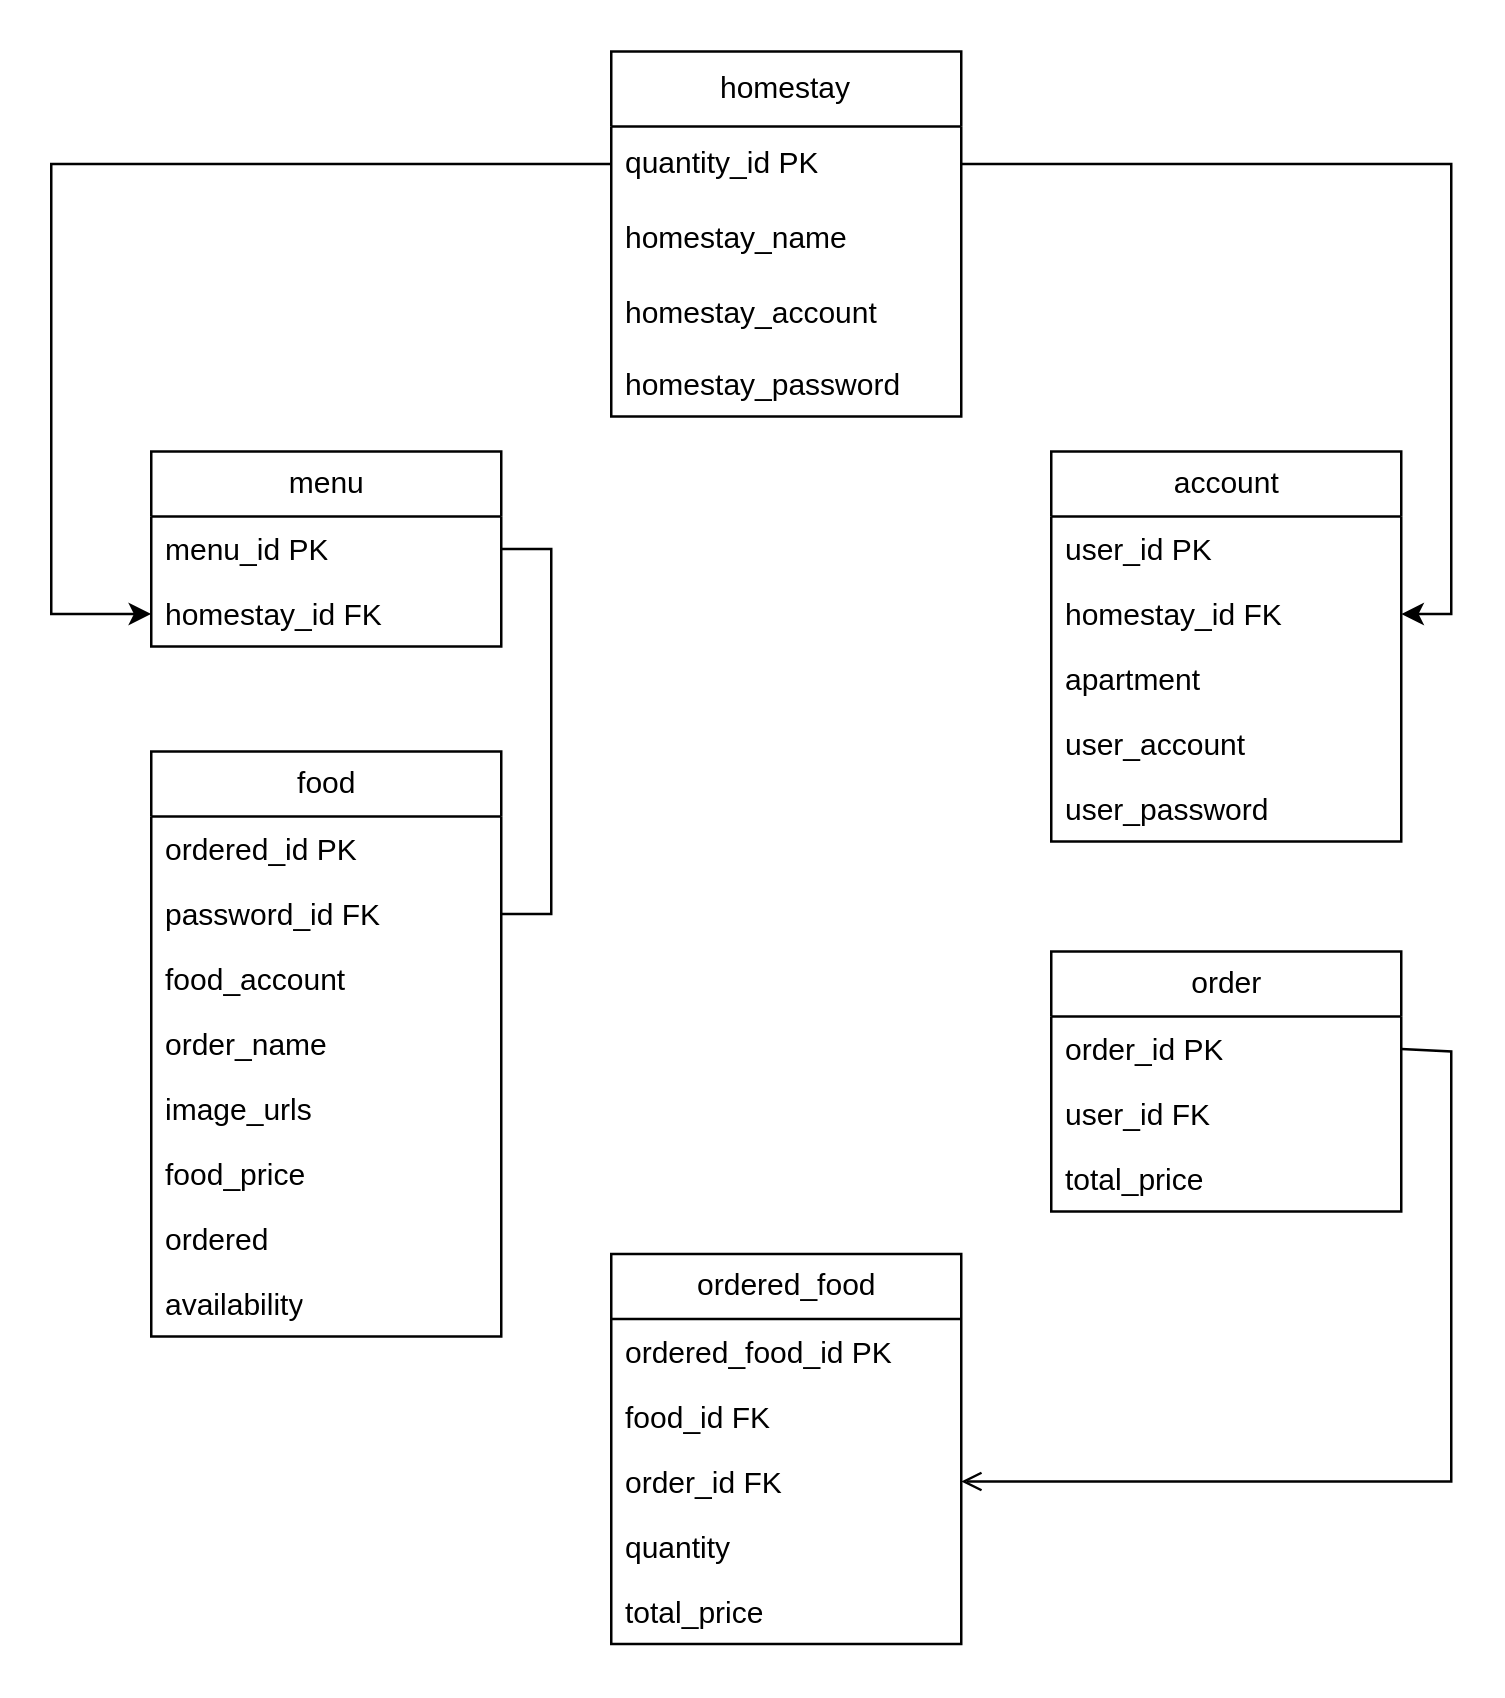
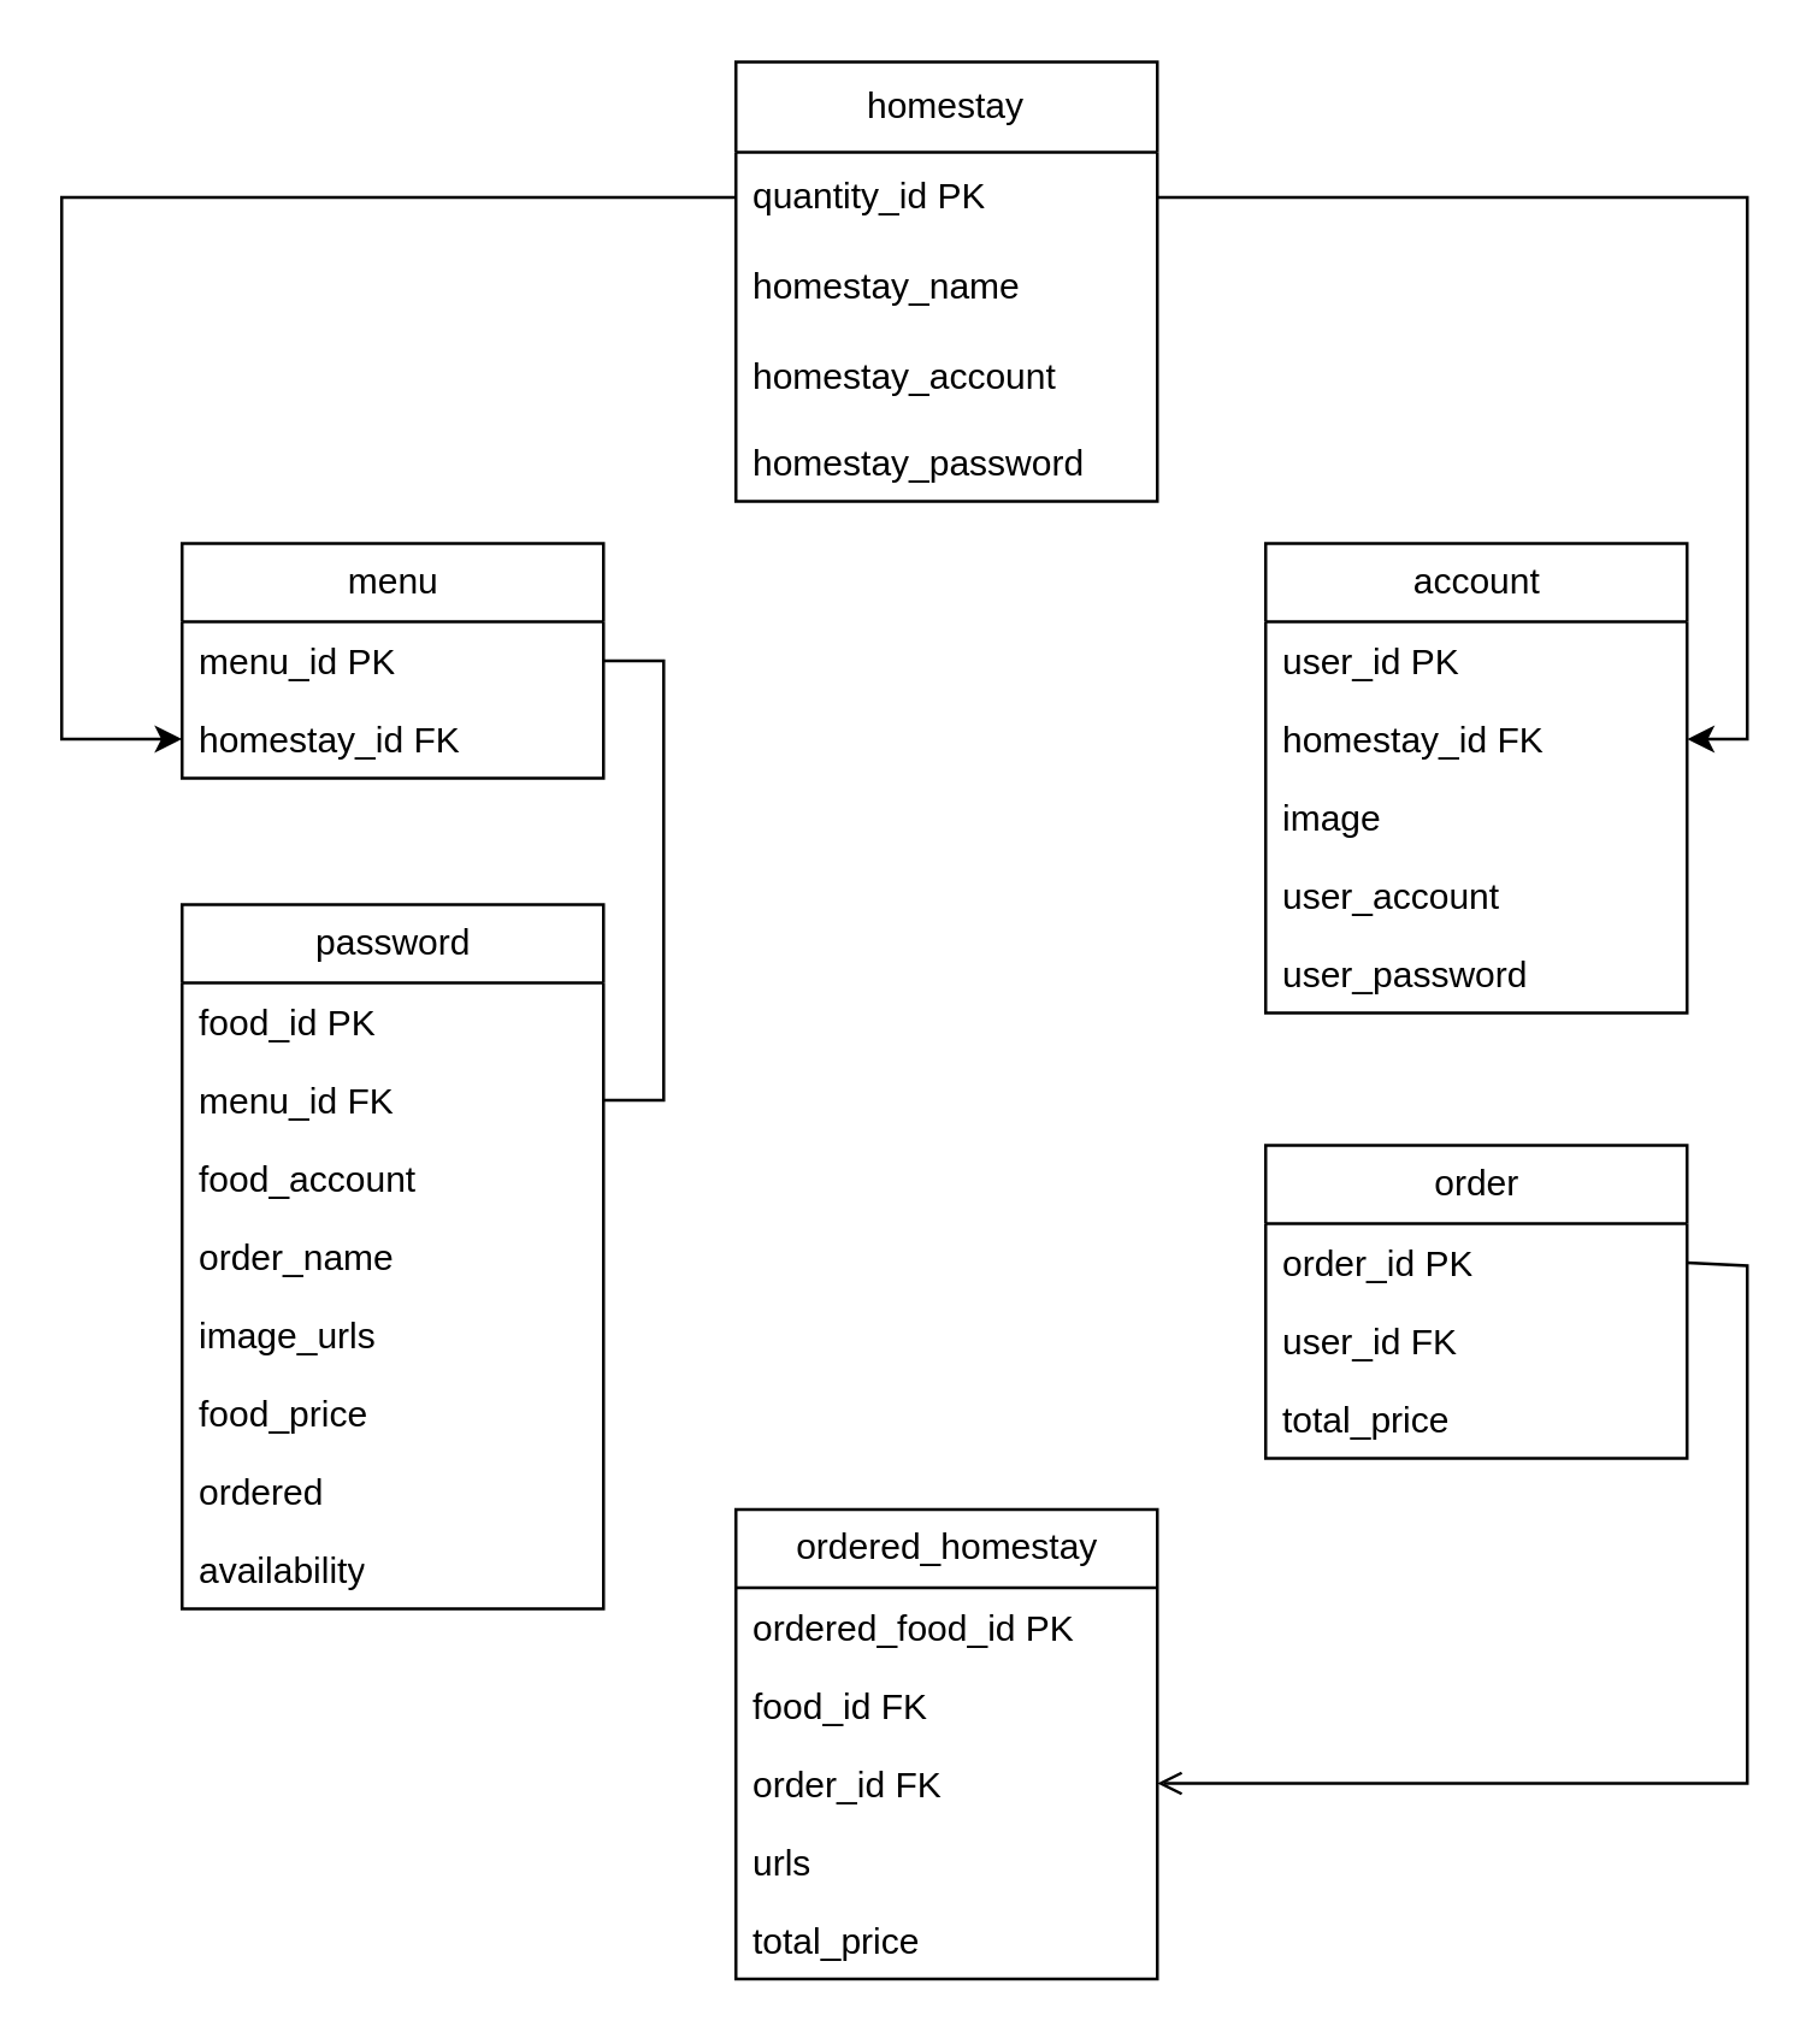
  <mxCell id="0" />
  <mxCell id="1" parent="0" />
  <mxCell id="2" value="homestay" style="swimlane;fontStyle=0;childLayout=stackLayout;horizontal=1;startSize=30;horizontalStack=0;resizeParent=1;resizeParentMax=0;resizeLast=0;collapsible=1;marginBottom=0;whiteSpace=wrap;html=1;" vertex="1" parent="1"><mxGeometry x="244" width="140" height="146" as="geometry" y="20" /></mxCell>
  <mxCell id="3" value="quantity_id PK" style="text;strokeColor=none;fillColor=none;align=left;verticalAlign=middle;spacingLeft=4;spacingRight=4;overflow=hidden;points=[[0,0.5],[1,0.5]];portConstraint=eastwest;rotatable=0;whiteSpace=wrap;html=1;" vertex="1" parent="2"><mxGeometry y="30" width="140" height="30" as="geometry" /></mxCell>
  <mxCell id="4" value="homestay_name" style="text;strokeColor=none;fillColor=none;align=left;verticalAlign=middle;spacingLeft=4;spacingRight=4;overflow=hidden;points=[[0,0.5],[1,0.5]];portConstraint=eastwest;rotatable=0;whiteSpace=wrap;html=1;" vertex="1" parent="2"><mxGeometry y="60" width="140" height="30" as="geometry" /></mxCell>
  <mxCell id="5" value="homestay_account" style="text;strokeColor=none;fillColor=none;align=left;verticalAlign=middle;spacingLeft=4;spacingRight=4;overflow=hidden;points=[[0,0.5],[1,0.5]];portConstraint=eastwest;rotatable=0;whiteSpace=wrap;html=1;" vertex="1" parent="2"><mxGeometry y="90" width="140" height="30" as="geometry" /></mxCell>
  <mxCell id="6" value="homestay_password" style="text;strokeColor=none;fillColor=none;align=left;verticalAlign=top;spacingLeft=4;spacingRight=4;overflow=hidden;rotatable=0;points=[[0,0.5],[1,0.5]];portConstraint=eastwest;whiteSpace=wrap;html=1;" vertex="1" parent="2"><mxGeometry y="120" width="140" height="26" as="geometry" /></mxCell>
  <mxCell id="7" value="account" style="swimlane;fontStyle=0;childLayout=stackLayout;horizontal=1;startSize=26;fillColor=none;horizontalStack=0;resizeParent=1;resizeParentMax=0;resizeLast=0;collapsible=1;marginBottom=0;html=1;" vertex="1" parent="1"><mxGeometry x="420" y="180" width="140" height="156" as="geometry" /></mxCell>
  <mxCell id="8" value="user_id PK" style="text;strokeColor=none;fillColor=none;align=left;verticalAlign=top;spacingLeft=4;spacingRight=4;overflow=hidden;rotatable=0;points=[[0,0.5],[1,0.5]];portConstraint=eastwest;whiteSpace=wrap;html=1;" vertex="1" parent="7"><mxGeometry y="26" width="140" height="26" as="geometry" /></mxCell>
  <mxCell id="9" value="homestay_id FK" style="text;strokeColor=none;fillColor=none;align=left;verticalAlign=top;spacingLeft=4;spacingRight=4;overflow=hidden;rotatable=0;points=[[0,0.5],[1,0.5]];portConstraint=eastwest;whiteSpace=wrap;html=1;" vertex="1" parent="7"><mxGeometry y="52" width="140" height="26" as="geometry" /></mxCell>
- <mxCell id="10" value="apartment" style="text;strokeColor=none;fillColor=none;align=left;verticalAlign=top;spacingLeft=4;spacingRight=4;overflow=hidden;rotatable=0;points=[[0,0.5],[1,0.5]];portConstraint=eastwest;whiteSpace=wrap;html=1;" vertex="1" parent="7"><mxGeometry y="78" width="140" height="26" as="geometry" /></mxCell>
+ <mxCell id="10" value="image" style="text;strokeColor=none;fillColor=none;align=left;verticalAlign=top;spacingLeft=4;spacingRight=4;overflow=hidden;rotatable=0;points=[[0,0.5],[1,0.5]];portConstraint=eastwest;whiteSpace=wrap;html=1;" vertex="1" parent="7"><mxGeometry y="78" width="140" height="26" as="geometry" /></mxCell>
  <mxCell id="11" value="user_account" style="text;strokeColor=none;fillColor=none;align=left;verticalAlign=top;spacingLeft=4;spacingRight=4;overflow=hidden;rotatable=0;points=[[0,0.5],[1,0.5]];portConstraint=eastwest;whiteSpace=wrap;html=1;" vertex="1" parent="7"><mxGeometry y="104" width="140" height="26" as="geometry" /></mxCell>
  <mxCell id="12" value="user_password" style="text;strokeColor=none;fillColor=none;align=left;verticalAlign=top;spacingLeft=4;spacingRight=4;overflow=hidden;rotatable=0;points=[[0,0.5],[1,0.5]];portConstraint=eastwest;whiteSpace=wrap;html=1;" vertex="1" parent="7"><mxGeometry y="130" width="140" height="26" as="geometry" /></mxCell>
  <mxCell id="13" value="menu" style="swimlane;fontStyle=0;childLayout=stackLayout;horizontal=1;startSize=26;fillColor=none;horizontalStack=0;resizeParent=1;resizeParentMax=0;resizeLast=0;collapsible=1;marginBottom=0;html=1;" vertex="1" parent="1"><mxGeometry x="60" y="180" width="140" height="78" as="geometry" /></mxCell>
  <mxCell id="14" value="menu_id PK" style="text;strokeColor=none;fillColor=none;align=left;verticalAlign=top;spacingLeft=4;spacingRight=4;overflow=hidden;rotatable=0;points=[[0,0.5],[1,0.5]];portConstraint=eastwest;whiteSpace=wrap;html=1;" vertex="1" parent="13"><mxGeometry y="26" width="140" height="26" as="geometry" /></mxCell>
  <mxCell id="15" value="homestay_id FK" style="text;strokeColor=none;fillColor=none;align=left;verticalAlign=top;spacingLeft=4;spacingRight=4;overflow=hidden;rotatable=0;points=[[0,0.5],[1,0.5]];portConstraint=eastwest;whiteSpace=wrap;html=1;" vertex="1" parent="13"><mxGeometry y="52" width="140" height="26" as="geometry" /></mxCell>
  <mxCell id="16" value="order" style="swimlane;fontStyle=0;childLayout=stackLayout;horizontal=1;startSize=26;fillColor=none;horizontalStack=0;resizeParent=1;resizeParentMax=0;resizeLast=0;collapsible=1;marginBottom=0;html=1;" vertex="1" parent="1"><mxGeometry x="420" y="380" width="140" height="104" as="geometry" /></mxCell>
  <mxCell id="17" value="order_id PK" style="text;strokeColor=none;fillColor=none;align=left;verticalAlign=top;spacingLeft=4;spacingRight=4;overflow=hidden;rotatable=0;points=[[0,0.5],[1,0.5]];portConstraint=eastwest;whiteSpace=wrap;html=1;" vertex="1" parent="16"><mxGeometry y="26" width="140" height="26" as="geometry" /></mxCell>
  <mxCell id="18" value="user_id FK" style="text;strokeColor=none;fillColor=none;align=left;verticalAlign=top;spacingLeft=4;spacingRight=4;overflow=hidden;rotatable=0;points=[[0,0.5],[1,0.5]];portConstraint=eastwest;whiteSpace=wrap;html=1;" vertex="1" parent="16"><mxGeometry y="52" width="140" height="26" as="geometry" /></mxCell>
  <mxCell id="19" value="total_price" style="text;strokeColor=none;fillColor=none;align=left;verticalAlign=top;spacingLeft=4;spacingRight=4;overflow=hidden;rotatable=0;points=[[0,0.5],[1,0.5]];portConstraint=eastwest;whiteSpace=wrap;html=1;" vertex="1" parent="16"><mxGeometry y="78" width="140" height="26" as="geometry" /></mxCell>
- <mxCell id="20" value="food" style="swimlane;fontStyle=0;childLayout=stackLayout;horizontal=1;startSize=26;fillColor=none;horizontalStack=0;resizeParent=1;resizeParentMax=0;resizeLast=0;collapsible=1;marginBottom=0;html=1;" vertex="1" parent="1"><mxGeometry x="60" y="300" width="140" height="234" as="geometry" /></mxCell>
- <mxCell id="21" value="ordered_id PK" style="text;strokeColor=none;fillColor=none;align=left;verticalAlign=top;spacingLeft=4;spacingRight=4;overflow=hidden;rotatable=0;points=[[0,0.5],[1,0.5]];portConstraint=eastwest;whiteSpace=wrap;html=1;" vertex="1" parent="20"><mxGeometry y="26" width="140" height="26" as="geometry" /></mxCell>
- <mxCell id="22" value="password_id FK" style="text;strokeColor=none;fillColor=none;align=left;verticalAlign=top;spacingLeft=4;spacingRight=4;overflow=hidden;rotatable=0;points=[[0,0.5],[1,0.5]];portConstraint=eastwest;whiteSpace=wrap;html=1;" vertex="1" parent="20"><mxGeometry y="52" width="140" height="26" as="geometry" /></mxCell>
+ <mxCell id="20" value="password" style="swimlane;fontStyle=0;childLayout=stackLayout;horizontal=1;startSize=26;fillColor=none;horizontalStack=0;resizeParent=1;resizeParentMax=0;resizeLast=0;collapsible=1;marginBottom=0;html=1;" vertex="1" parent="1"><mxGeometry x="60" y="300" width="140" height="234" as="geometry" /></mxCell>
+ <mxCell id="21" value="food_id PK" style="text;strokeColor=none;fillColor=none;align=left;verticalAlign=top;spacingLeft=4;spacingRight=4;overflow=hidden;rotatable=0;points=[[0,0.5],[1,0.5]];portConstraint=eastwest;whiteSpace=wrap;html=1;" vertex="1" parent="20"><mxGeometry y="26" width="140" height="26" as="geometry" /></mxCell>
+ <mxCell id="22" value="menu_id FK" style="text;strokeColor=none;fillColor=none;align=left;verticalAlign=top;spacingLeft=4;spacingRight=4;overflow=hidden;rotatable=0;points=[[0,0.5],[1,0.5]];portConstraint=eastwest;whiteSpace=wrap;html=1;" vertex="1" parent="20"><mxGeometry y="52" width="140" height="26" as="geometry" /></mxCell>
  <mxCell id="23" value="food_account" style="text;strokeColor=none;fillColor=none;align=left;verticalAlign=top;spacingLeft=4;spacingRight=4;overflow=hidden;rotatable=0;points=[[0,0.5],[1,0.5]];portConstraint=eastwest;whiteSpace=wrap;html=1;" vertex="1" parent="20"><mxGeometry y="78" width="140" height="26" as="geometry" /></mxCell>
  <mxCell id="24" value="order_name" style="text;strokeColor=none;fillColor=none;align=left;verticalAlign=top;spacingLeft=4;spacingRight=4;overflow=hidden;rotatable=0;points=[[0,0.5],[1,0.5]];portConstraint=eastwest;whiteSpace=wrap;html=1;" vertex="1" parent="20"><mxGeometry y="104" width="140" height="26" as="geometry" /></mxCell>
  <mxCell id="25" value="image_urls" style="text;strokeColor=none;fillColor=none;align=left;verticalAlign=top;spacingLeft=4;spacingRight=4;overflow=hidden;rotatable=0;points=[[0,0.5],[1,0.5]];portConstraint=eastwest;whiteSpace=wrap;html=1;" vertex="1" parent="20"><mxGeometry y="130" width="140" height="26" as="geometry" /></mxCell>
  <mxCell id="26" value="food_price" style="text;strokeColor=none;fillColor=none;align=left;verticalAlign=top;spacingLeft=4;spacingRight=4;overflow=hidden;rotatable=0;points=[[0,0.5],[1,0.5]];portConstraint=eastwest;whiteSpace=wrap;html=1;" vertex="1" parent="20"><mxGeometry y="156" width="140" height="26" as="geometry" /></mxCell>
  <mxCell id="27" value="ordered" style="text;strokeColor=none;fillColor=none;align=left;verticalAlign=top;spacingLeft=4;spacingRight=4;overflow=hidden;rotatable=0;points=[[0,0.5],[1,0.5]];portConstraint=eastwest;whiteSpace=wrap;html=1;" vertex="1" parent="20"><mxGeometry y="182" width="140" height="26" as="geometry" /></mxCell>
  <mxCell id="28" value="availability" style="text;strokeColor=none;fillColor=none;align=left;verticalAlign=top;spacingLeft=4;spacingRight=4;overflow=hidden;rotatable=0;points=[[0,0.5],[1,0.5]];portConstraint=eastwest;whiteSpace=wrap;html=1;" vertex="1" parent="20"><mxGeometry y="208" width="140" height="26" as="geometry" /></mxCell>
- <mxCell id="29" value="ordered_food" style="swimlane;fontStyle=0;childLayout=stackLayout;horizontal=1;startSize=26;fillColor=none;horizontalStack=0;resizeParent=1;resizeParentMax=0;resizeLast=0;collapsible=1;marginBottom=0;html=1;" vertex="1" parent="1"><mxGeometry x="244" y="501" width="140" height="156" as="geometry" /></mxCell>
+ <mxCell id="29" value="ordered_homestay" style="swimlane;fontStyle=0;childLayout=stackLayout;horizontal=1;startSize=26;fillColor=none;horizontalStack=0;resizeParent=1;resizeParentMax=0;resizeLast=0;collapsible=1;marginBottom=0;html=1;" vertex="1" parent="1"><mxGeometry x="244" y="501" width="140" height="156" as="geometry" /></mxCell>
  <mxCell id="30" value="ordered_food_id PK" style="text;strokeColor=none;fillColor=none;align=left;verticalAlign=top;spacingLeft=4;spacingRight=4;overflow=hidden;rotatable=0;points=[[0,0.5],[1,0.5]];portConstraint=eastwest;whiteSpace=wrap;html=1;" vertex="1" parent="29"><mxGeometry y="26" width="140" height="26" as="geometry" /></mxCell>
  <mxCell id="31" value="food_id FK" style="text;strokeColor=none;fillColor=none;align=left;verticalAlign=top;spacingLeft=4;spacingRight=4;overflow=hidden;rotatable=0;points=[[0,0.5],[1,0.5]];portConstraint=eastwest;whiteSpace=wrap;html=1;" vertex="1" parent="29"><mxGeometry y="52" width="140" height="26" as="geometry" /></mxCell>
  <mxCell id="32" value="order_id FK" style="text;strokeColor=none;fillColor=none;align=left;verticalAlign=top;spacingLeft=4;spacingRight=4;overflow=hidden;rotatable=0;points=[[0,0.5],[1,0.5]];portConstraint=eastwest;whiteSpace=wrap;html=1;" vertex="1" parent="29"><mxGeometry y="78" width="140" height="26" as="geometry" /></mxCell>
- <mxCell id="33" value="quantity" style="text;strokeColor=none;fillColor=none;align=left;verticalAlign=top;spacingLeft=4;spacingRight=4;overflow=hidden;rotatable=0;points=[[0,0.5],[1,0.5]];portConstraint=eastwest;whiteSpace=wrap;html=1;" vertex="1" parent="29"><mxGeometry y="104" width="140" height="26" as="geometry" /></mxCell>
+ <mxCell id="33" value="urls" style="text;strokeColor=none;fillColor=none;align=left;verticalAlign=top;spacingLeft=4;spacingRight=4;overflow=hidden;rotatable=0;points=[[0,0.5],[1,0.5]];portConstraint=eastwest;whiteSpace=wrap;html=1;" vertex="1" parent="29"><mxGeometry y="104" width="140" height="26" as="geometry" /></mxCell>
  <mxCell id="34" value="total_price" style="text;strokeColor=none;fillColor=none;align=left;verticalAlign=top;spacingLeft=4;spacingRight=4;overflow=hidden;rotatable=0;points=[[0,0.5],[1,0.5]];portConstraint=eastwest;whiteSpace=wrap;html=1;" vertex="1" parent="29"><mxGeometry y="130" width="140" height="26" as="geometry" /></mxCell>
  <mxCell id="35" value="" style="endArrow=classic;html=1;rounded=0;exitX=1;exitY=0.5;exitDx=0;exitDy=0;entryX=1;entryY=0.5;entryDx=0;entryDy=0;" edge="1" parent="1" source="3" target="9"><mxGeometry width="50" height="50" relative="1" as="geometry"><mxPoint x="290" y="340" as="sourcePoint" /><mxPoint x="340" y="290" as="targetPoint" /><Array as="points"><mxPoint x="580" y="65" /><mxPoint x="580" y="245" /></Array></mxGeometry></mxCell>
  <mxCell id="36" value="" style="endArrow=classic;html=1;rounded=0;exitX=0;exitY=0.5;exitDx=0;exitDy=0;entryX=0;entryY=0.5;entryDx=0;entryDy=0;" edge="1" parent="1" source="3" target="15"><mxGeometry width="50" height="50" relative="1" as="geometry"><mxPoint x="290" y="340" as="sourcePoint" /><mxPoint x="340" y="290" as="targetPoint" /><Array as="points"><mxPoint x="20" y="65" /><mxPoint x="20" y="245" /></Array></mxGeometry></mxCell>
  <mxCell id="37" value="" style="endArrow=none;html=1;rounded=0;exitX=1;exitY=0.5;exitDx=0;exitDy=0;entryX=1;entryY=0.5;entryDx=0;entryDy=0;" edge="1" parent="1" source="14" target="22"><mxGeometry width="50" height="50" relative="1" as="geometry"><mxPoint x="290" y="340" as="sourcePoint" /><mxPoint x="340" y="290" as="targetPoint" /><Array as="points"><mxPoint x="220" y="219" /><mxPoint x="220" y="365" /></Array></mxGeometry></mxCell>
  <mxCell id="38" value="" style="endArrow=open;html=1;rounded=0;exitX=1;exitY=0.5;exitDx=0;exitDy=0;entryX=1;entryY=0.5;entryDx=0;entryDy=0;" edge="1" parent="1" source="17" target="32"><mxGeometry width="50" height="50" relative="1" as="geometry"><mxPoint x="360" y="360" as="sourcePoint" /><mxPoint x="410" y="310" as="targetPoint" /><Array as="points"><mxPoint x="580" y="420" /><mxPoint x="580" y="592" /></Array></mxGeometry></mxCell>
